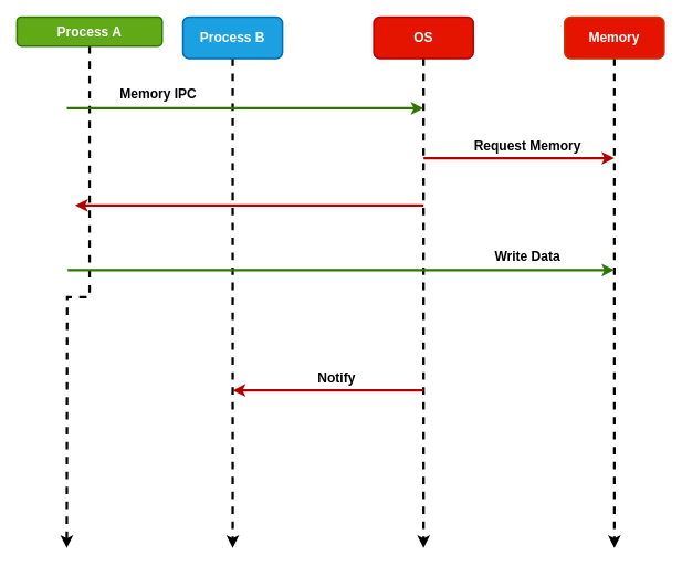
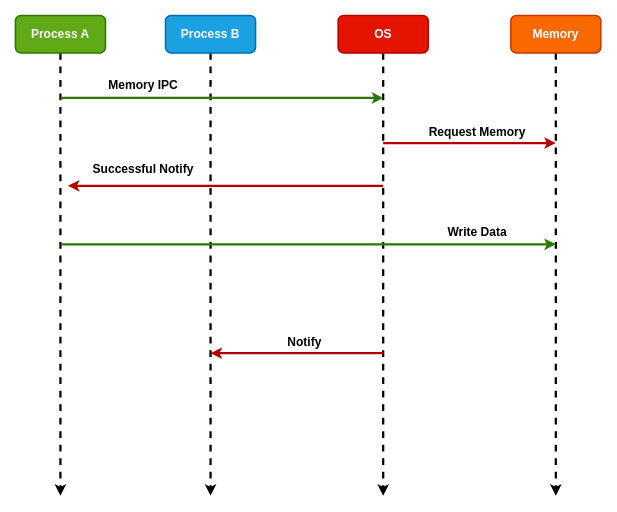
  <mxCell id="0" />
  <mxCell id="1" parent="0" />
  <mxCell id="2" style="edgeStyle=orthogonalEdgeStyle;rounded=0;orthogonalLoop=1;jettySize=auto;html=1;fontSize=16;fontColor=#FFFFFF;strokeWidth=3;dashed=1;" edge="1" parent="1" source="3"><mxGeometry relative="1" as="geometry"><mxPoint x="80" y="660" as="targetPoint" /></mxGeometry></mxCell>
- <mxCell id="3" value="&lt;font style=&quot;font-size: 16px;&quot;&gt;&lt;b&gt;Process A&lt;/b&gt;&lt;/font&gt;" style="rounded=1;whiteSpace=wrap;html=1;fillColor=#60a917;fontColor=#ffffff;strokeColor=#2D7600;strokeWidth=2;" vertex="1" parent="1"><mxGeometry x="20" y="20" width="175" height="35" as="geometry" /></mxCell>
+ <mxCell id="3" value="&lt;font style=&quot;font-size: 16px;&quot;&gt;&lt;b&gt;Process A&lt;/b&gt;&lt;/font&gt;" style="rounded=1;whiteSpace=wrap;html=1;fillColor=#60a917;fontColor=#ffffff;strokeColor=#2D7600;strokeWidth=2;" vertex="1" parent="1"><mxGeometry x="20" y="20" width="120" height="50" as="geometry" /></mxCell>
  <mxCell id="4" style="edgeStyle=orthogonalEdgeStyle;rounded=0;orthogonalLoop=1;jettySize=auto;html=1;fontSize=16;fontColor=#FFFFFF;strokeWidth=3;dashed=1;" edge="1" parent="1" source="5"><mxGeometry relative="1" as="geometry"><mxPoint x="510" y="660" as="targetPoint" /></mxGeometry></mxCell>
  <mxCell id="5" value="&lt;span style=&quot;font-size: 16px;&quot;&gt;&lt;span&gt;OS&lt;/span&gt;&lt;/span&gt;" style="rounded=1;whiteSpace=wrap;html=1;fillColor=#e51400;fontColor=#ffffff;strokeColor=#B20000;strokeWidth=2;fontStyle=1" vertex="1" parent="1"><mxGeometry x="450" y="20" width="120" height="50" as="geometry" /></mxCell>
  <mxCell id="6" style="edgeStyle=orthogonalEdgeStyle;rounded=0;orthogonalLoop=1;jettySize=auto;html=1;fontSize=16;fontColor=#FFFFFF;strokeWidth=3;dashed=1;" edge="1" parent="1" source="7"><mxGeometry relative="1" as="geometry"><mxPoint x="740" y="660" as="targetPoint" /></mxGeometry></mxCell>
- <mxCell id="7" value="&lt;span style=&quot;font-size: 16px;&quot;&gt;&lt;font color=&quot;#ffffff&quot;&gt;Memory&lt;/font&gt;&lt;/span&gt;" style="rounded=1;whiteSpace=wrap;html=1;fillColor=#e51400;fontColor=#000000;strokeColor=#C73500;strokeWidth=2;fontStyle=1;" vertex="1" parent="1"><mxGeometry x="680" y="20" width="120" height="50" as="geometry" /></mxCell>
+ <mxCell id="7" value="&lt;span style=&quot;font-size: 16px;&quot;&gt;&lt;font color=&quot;#ffffff&quot;&gt;Memory&lt;/font&gt;&lt;/span&gt;" style="rounded=1;whiteSpace=wrap;html=1;fillColor=#fa6800;fontColor=#000000;strokeColor=#C73500;strokeWidth=2;fontStyle=1" vertex="1" parent="1"><mxGeometry x="680" y="20" width="120" height="50" as="geometry" /></mxCell>
  <mxCell id="8" style="edgeStyle=orthogonalEdgeStyle;rounded=0;orthogonalLoop=1;jettySize=auto;html=1;fontSize=16;fontColor=#FFFFFF;strokeWidth=3;dashed=1;" edge="1" parent="1" source="9"><mxGeometry relative="1" as="geometry"><mxPoint x="280" y="660" as="targetPoint" /></mxGeometry></mxCell>
  <mxCell id="9" value="&lt;font style=&quot;font-size: 16px;&quot;&gt;&lt;b&gt;Process B&lt;/b&gt;&lt;/font&gt;" style="rounded=1;whiteSpace=wrap;html=1;fillColor=#1ba1e2;fontColor=#ffffff;strokeColor=#006EAF;strokeWidth=2;" vertex="1" parent="1"><mxGeometry x="220" y="20" width="120" height="50" as="geometry" /></mxCell>
  <mxCell id="10" value="" style="endArrow=classic;html=1;rounded=0;fontSize=16;fontColor=#FFFFFF;strokeWidth=3;fillColor=#60a917;strokeColor=#2D7600;" edge="1" parent="1"><mxGeometry width="50" height="50" relative="1" as="geometry"><mxPoint x="80" y="130" as="sourcePoint" /><mxPoint x="510" y="130" as="targetPoint" /></mxGeometry></mxCell>
  <mxCell id="11" value="&lt;font color=&quot;#000000&quot;&gt;&lt;b&gt;Memory IPC&lt;/b&gt;&lt;/font&gt;" style="text;html=1;align=center;verticalAlign=middle;resizable=0;points=[];autosize=1;strokeColor=none;fillColor=none;fontSize=16;fontColor=#FFFFFF;" vertex="1" parent="1"><mxGeometry x="130" y="97" width="120" height="30" as="geometry" /></mxCell>
  <mxCell id="12" value="" style="endArrow=classic;html=1;rounded=0;fontSize=16;fontColor=#000000;strokeWidth=3;fillColor=#e51400;strokeColor=#B20000;" edge="1" parent="1"><mxGeometry width="50" height="50" relative="1" as="geometry"><mxPoint x="510" y="190" as="sourcePoint" /><mxPoint x="740" y="190" as="targetPoint" /></mxGeometry></mxCell>
  <mxCell id="13" value="&lt;b&gt;Request Memory&lt;/b&gt;" style="text;html=1;align=center;verticalAlign=middle;resizable=0;points=[];autosize=1;strokeColor=none;fillColor=none;fontSize=16;fontColor=#000000;" vertex="1" parent="1"><mxGeometry x="560" y="160" width="150" height="30" as="geometry" /></mxCell>
  <mxCell id="14" value="" style="endArrow=classic;html=1;rounded=0;fontSize=16;fontColor=#000000;strokeWidth=3;fillColor=#e51400;strokeColor=#B20000;" edge="1" parent="1"><mxGeometry width="50" height="50" relative="1" as="geometry"><mxPoint x="510" y="247" as="sourcePoint" /><mxPoint x="90" y="247" as="targetPoint" /></mxGeometry></mxCell>
+ <mxCell id="15" value="&lt;b&gt;Successful Notify&lt;/b&gt;" style="text;html=1;align=center;verticalAlign=middle;resizable=0;points=[];autosize=1;strokeColor=none;fillColor=none;fontSize=16;fontColor=#000000;" vertex="1" parent="1"><mxGeometry x="110" y="210" width="160" height="30" as="geometry" /></mxCell>
  <mxCell id="16" value="" style="endArrow=classic;html=1;rounded=0;fontSize=16;fontColor=#000000;strokeWidth=3;fillColor=#60a917;strokeColor=#2D7600;" edge="1" parent="1"><mxGeometry width="50" height="50" relative="1" as="geometry"><mxPoint x="81" y="325" as="sourcePoint" /><mxPoint x="740" y="325" as="targetPoint" /></mxGeometry></mxCell>
  <mxCell id="17" value="&lt;b&gt;Write Data&lt;/b&gt;" style="text;html=1;align=center;verticalAlign=middle;resizable=0;points=[];autosize=1;strokeColor=none;fillColor=none;fontSize=16;fontColor=#000000;" vertex="1" parent="1"><mxGeometry x="585" y="294" width="100" height="30" as="geometry" /></mxCell>
  <mxCell id="18" value="" style="endArrow=classic;html=1;rounded=0;fontSize=16;fontColor=#000000;strokeWidth=3;fillColor=#e51400;strokeColor=#B20000;" edge="1" parent="1"><mxGeometry width="50" height="50" relative="1" as="geometry"><mxPoint x="510" y="470" as="sourcePoint" /><mxPoint x="280" y="470" as="targetPoint" /></mxGeometry></mxCell>
  <mxCell id="19" value="&lt;b&gt;Notify&lt;/b&gt;" style="text;html=1;align=center;verticalAlign=middle;resizable=0;points=[];autosize=1;strokeColor=none;fillColor=none;fontSize=16;fontColor=#000000;" vertex="1" parent="1"><mxGeometry x="370" y="440" width="70" height="30" as="geometry" /></mxCell>
